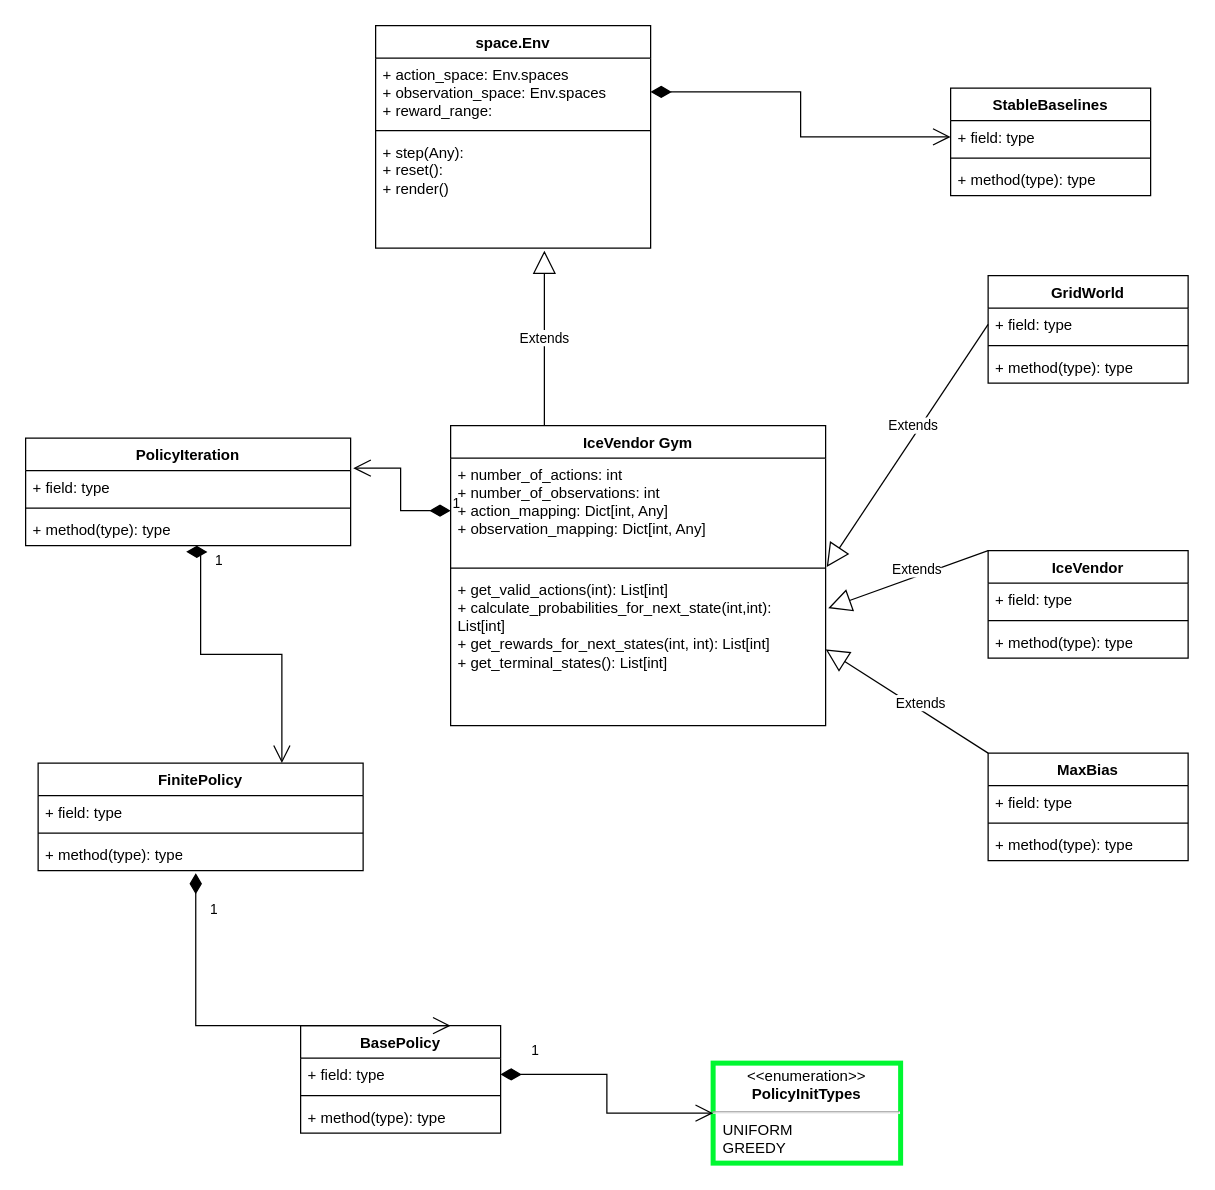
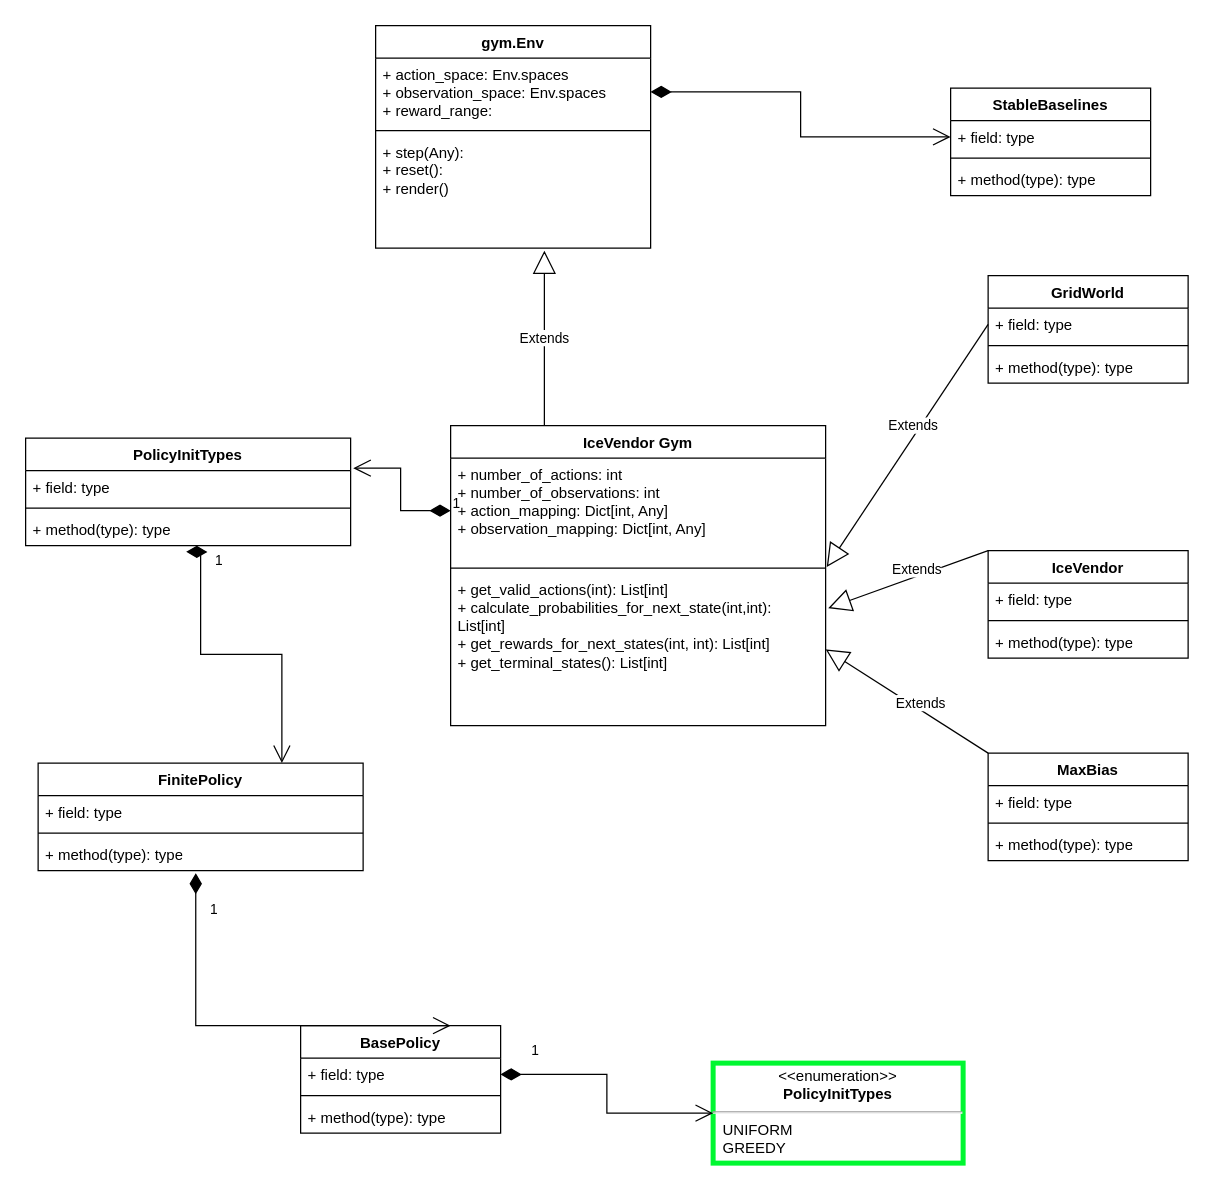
  <mxCell id="0" />
  <mxCell id="1" parent="0" />
- <mxCell id="2" value="space.Env" style="swimlane;fontStyle=1;align=center;verticalAlign=top;childLayout=stackLayout;horizontal=1;startSize=26;horizontalStack=0;resizeParent=1;resizeParentMax=0;resizeLast=0;collapsible=1;marginBottom=0;whiteSpace=wrap;html=1;" vertex="1" parent="1"><mxGeometry x="300" y="20" width="220" height="178" as="geometry" /></mxCell>
+ <mxCell id="2" value="gym.Env" style="swimlane;fontStyle=1;align=center;verticalAlign=top;childLayout=stackLayout;horizontal=1;startSize=26;horizontalStack=0;resizeParent=1;resizeParentMax=0;resizeLast=0;collapsible=1;marginBottom=0;whiteSpace=wrap;html=1;" vertex="1" parent="1"><mxGeometry x="300" y="20" width="220" height="178" as="geometry" /></mxCell>
  <mxCell id="3" value="+ action_space: Env.spaces&lt;br&gt;+ observation_space: Env.spaces&lt;br&gt;+ reward_range:&amp;nbsp;" style="text;strokeColor=none;fillColor=none;align=left;verticalAlign=top;spacingLeft=4;spacingRight=4;overflow=hidden;rotatable=0;points=[[0,0.5],[1,0.5]];portConstraint=eastwest;whiteSpace=wrap;html=1;" vertex="1" parent="2"><mxGeometry y="26" width="220" height="54" as="geometry" /></mxCell>
  <mxCell id="4" value="" style="line;strokeWidth=1;fillColor=none;align=left;verticalAlign=middle;spacingTop=-1;spacingLeft=3;spacingRight=3;rotatable=0;labelPosition=right;points=[];portConstraint=eastwest;strokeColor=inherit;" vertex="1" parent="2"><mxGeometry y="80" width="220" height="8" as="geometry" /></mxCell>
  <mxCell id="5" value="+ step(Any):&lt;br&gt;+ reset():&lt;br&gt;+ render()&amp;nbsp;" style="text;strokeColor=none;fillColor=none;align=left;verticalAlign=top;spacingLeft=4;spacingRight=4;overflow=hidden;rotatable=0;points=[[0,0.5],[1,0.5]];portConstraint=eastwest;whiteSpace=wrap;html=1;" vertex="1" parent="2"><mxGeometry y="88" width="220" height="90" as="geometry" /></mxCell>
  <mxCell id="6" value="IceVendor Gym" style="swimlane;fontStyle=1;align=center;verticalAlign=top;childLayout=stackLayout;horizontal=1;startSize=26;horizontalStack=0;resizeParent=1;resizeParentMax=0;resizeLast=0;collapsible=1;marginBottom=0;whiteSpace=wrap;html=1;" vertex="1" parent="1"><mxGeometry x="360" y="340" width="300" height="240" as="geometry" /></mxCell>
  <mxCell id="7" value="+ number_of_actions: int&lt;br&gt;+ number_of_observations: int&lt;br&gt;+ action_mapping: Dict[int, Any]&lt;br&gt;+ observation_mapping: Dict[int, Any]&lt;br&gt;" style="text;strokeColor=none;fillColor=none;align=left;verticalAlign=top;spacingLeft=4;spacingRight=4;overflow=hidden;rotatable=0;points=[[0,0.5],[1,0.5]];portConstraint=eastwest;whiteSpace=wrap;html=1;" vertex="1" parent="6"><mxGeometry y="26" width="300" height="84" as="geometry" /></mxCell>
  <mxCell id="8" value="" style="line;strokeWidth=1;fillColor=none;align=left;verticalAlign=middle;spacingTop=-1;spacingLeft=3;spacingRight=3;rotatable=0;labelPosition=right;points=[];portConstraint=eastwest;strokeColor=inherit;" vertex="1" parent="6"><mxGeometry y="110" width="300" height="8" as="geometry" /></mxCell>
  <mxCell id="9" value="+ get_valid_actions(int): List[int]&lt;br&gt;+ calculate_probabilities_for_next_state(int,int): List[int]&lt;br&gt;+ get_rewards_for_next_states(int, int): List[int]&lt;br&gt;+ get_terminal_states(): List[int]" style="text;strokeColor=none;fillColor=none;align=left;verticalAlign=top;spacingLeft=4;spacingRight=4;overflow=hidden;rotatable=0;points=[[0,0.5],[1,0.5]];portConstraint=eastwest;whiteSpace=wrap;html=1;" vertex="1" parent="6"><mxGeometry y="118" width="300" height="122" as="geometry" /></mxCell>
- <mxCell id="10" value="PolicyIteration" style="swimlane;fontStyle=1;align=center;verticalAlign=top;childLayout=stackLayout;horizontal=1;startSize=26;horizontalStack=0;resizeParent=1;resizeParentMax=0;resizeLast=0;collapsible=1;marginBottom=0;whiteSpace=wrap;html=1;" vertex="1" parent="1"><mxGeometry x="20" y="350" width="260" height="86" as="geometry" /></mxCell>
+ <mxCell id="10" value="PolicyInitTypes" style="swimlane;fontStyle=1;align=center;verticalAlign=top;childLayout=stackLayout;horizontal=1;startSize=26;horizontalStack=0;resizeParent=1;resizeParentMax=0;resizeLast=0;collapsible=1;marginBottom=0;whiteSpace=wrap;html=1;" vertex="1" parent="1"><mxGeometry x="20" y="350" width="260" height="86" as="geometry" /></mxCell>
  <mxCell id="11" value="+ field: type" style="text;strokeColor=none;fillColor=none;align=left;verticalAlign=top;spacingLeft=4;spacingRight=4;overflow=hidden;rotatable=0;points=[[0,0.5],[1,0.5]];portConstraint=eastwest;whiteSpace=wrap;html=1;" vertex="1" parent="10"><mxGeometry y="26" width="260" height="26" as="geometry" /></mxCell>
  <mxCell id="12" value="" style="line;strokeWidth=1;fillColor=none;align=left;verticalAlign=middle;spacingTop=-1;spacingLeft=3;spacingRight=3;rotatable=0;labelPosition=right;points=[];portConstraint=eastwest;strokeColor=inherit;" vertex="1" parent="10"><mxGeometry y="52" width="260" height="8" as="geometry" /></mxCell>
  <mxCell id="13" value="+ method(type): type" style="text;strokeColor=none;fillColor=none;align=left;verticalAlign=top;spacingLeft=4;spacingRight=4;overflow=hidden;rotatable=0;points=[[0,0.5],[1,0.5]];portConstraint=eastwest;whiteSpace=wrap;html=1;" vertex="1" parent="10"><mxGeometry y="60" width="260" height="26" as="geometry" /></mxCell>
  <mxCell id="14" value="BasePolicy" style="swimlane;fontStyle=1;align=center;verticalAlign=top;childLayout=stackLayout;horizontal=1;startSize=26;horizontalStack=0;resizeParent=1;resizeParentMax=0;resizeLast=0;collapsible=1;marginBottom=0;whiteSpace=wrap;html=1;" vertex="1" parent="1"><mxGeometry x="240" y="820" width="160" height="86" as="geometry" /></mxCell>
  <mxCell id="15" value="+ field: type" style="text;strokeColor=none;fillColor=none;align=left;verticalAlign=top;spacingLeft=4;spacingRight=4;overflow=hidden;rotatable=0;points=[[0,0.5],[1,0.5]];portConstraint=eastwest;whiteSpace=wrap;html=1;" vertex="1" parent="14"><mxGeometry y="26" width="160" height="26" as="geometry" /></mxCell>
  <mxCell id="16" value="" style="line;strokeWidth=1;fillColor=none;align=left;verticalAlign=middle;spacingTop=-1;spacingLeft=3;spacingRight=3;rotatable=0;labelPosition=right;points=[];portConstraint=eastwest;strokeColor=inherit;" vertex="1" parent="14"><mxGeometry y="52" width="160" height="8" as="geometry" /></mxCell>
  <mxCell id="17" value="+ method(type): type" style="text;strokeColor=none;fillColor=none;align=left;verticalAlign=top;spacingLeft=4;spacingRight=4;overflow=hidden;rotatable=0;points=[[0,0.5],[1,0.5]];portConstraint=eastwest;whiteSpace=wrap;html=1;" vertex="1" parent="14"><mxGeometry y="60" width="160" height="26" as="geometry" /></mxCell>
  <mxCell id="18" value="GridWorld" style="swimlane;fontStyle=1;align=center;verticalAlign=top;childLayout=stackLayout;horizontal=1;startSize=26;horizontalStack=0;resizeParent=1;resizeParentMax=0;resizeLast=0;collapsible=1;marginBottom=0;whiteSpace=wrap;html=1;" vertex="1" parent="1"><mxGeometry x="790" y="220" width="160" height="86" as="geometry" /></mxCell>
  <mxCell id="19" value="+ field: type" style="text;strokeColor=none;fillColor=none;align=left;verticalAlign=top;spacingLeft=4;spacingRight=4;overflow=hidden;rotatable=0;points=[[0,0.5],[1,0.5]];portConstraint=eastwest;whiteSpace=wrap;html=1;" vertex="1" parent="18"><mxGeometry y="26" width="160" height="26" as="geometry" /></mxCell>
  <mxCell id="20" value="" style="line;strokeWidth=1;fillColor=none;align=left;verticalAlign=middle;spacingTop=-1;spacingLeft=3;spacingRight=3;rotatable=0;labelPosition=right;points=[];portConstraint=eastwest;strokeColor=inherit;" vertex="1" parent="18"><mxGeometry y="52" width="160" height="8" as="geometry" /></mxCell>
  <mxCell id="21" value="+ method(type): type" style="text;strokeColor=none;fillColor=none;align=left;verticalAlign=top;spacingLeft=4;spacingRight=4;overflow=hidden;rotatable=0;points=[[0,0.5],[1,0.5]];portConstraint=eastwest;whiteSpace=wrap;html=1;" vertex="1" parent="18"><mxGeometry y="60" width="160" height="26" as="geometry" /></mxCell>
  <mxCell id="22" value="Extends" style="endArrow=block;endSize=16;endFill=0;html=1;rounded=0;exitX=0;exitY=0.5;exitDx=0;exitDy=0;entryX=1.003;entryY=1.036;entryDx=0;entryDy=0;entryPerimeter=0;" edge="1" parent="1" source="19" target="7"><mxGeometry x="-0.136" y="-5" width="160" relative="1" as="geometry"><mxPoint x="720" y="410" as="sourcePoint" /><mxPoint x="880" y="410" as="targetPoint" /><mxPoint as="offset" /></mxGeometry></mxCell>
  <mxCell id="23" value="IceVendor" style="swimlane;fontStyle=1;align=center;verticalAlign=top;childLayout=stackLayout;horizontal=1;startSize=26;horizontalStack=0;resizeParent=1;resizeParentMax=0;resizeLast=0;collapsible=1;marginBottom=0;whiteSpace=wrap;html=1;" vertex="1" parent="1"><mxGeometry x="790" y="440" width="160" height="86" as="geometry" /></mxCell>
  <mxCell id="24" value="+ field: type" style="text;strokeColor=none;fillColor=none;align=left;verticalAlign=top;spacingLeft=4;spacingRight=4;overflow=hidden;rotatable=0;points=[[0,0.5],[1,0.5]];portConstraint=eastwest;whiteSpace=wrap;html=1;" vertex="1" parent="23"><mxGeometry y="26" width="160" height="26" as="geometry" /></mxCell>
  <mxCell id="25" value="" style="line;strokeWidth=1;fillColor=none;align=left;verticalAlign=middle;spacingTop=-1;spacingLeft=3;spacingRight=3;rotatable=0;labelPosition=right;points=[];portConstraint=eastwest;strokeColor=inherit;" vertex="1" parent="23"><mxGeometry y="52" width="160" height="8" as="geometry" /></mxCell>
  <mxCell id="26" value="+ method(type): type" style="text;strokeColor=none;fillColor=none;align=left;verticalAlign=top;spacingLeft=4;spacingRight=4;overflow=hidden;rotatable=0;points=[[0,0.5],[1,0.5]];portConstraint=eastwest;whiteSpace=wrap;html=1;" vertex="1" parent="23"><mxGeometry y="60" width="160" height="26" as="geometry" /></mxCell>
  <mxCell id="27" value="Extends" style="endArrow=block;endSize=16;endFill=0;html=1;rounded=0;exitX=0;exitY=0;exitDx=0;exitDy=0;entryX=1.007;entryY=0.23;entryDx=0;entryDy=0;entryPerimeter=0;" edge="1" parent="1" source="23" target="9"><mxGeometry x="-0.136" y="-5" width="160" relative="1" as="geometry"><mxPoint x="800" y="269" as="sourcePoint" /><mxPoint x="671" y="463" as="targetPoint" /><mxPoint as="offset" /></mxGeometry></mxCell>
  <mxCell id="28" value="MaxBias" style="swimlane;fontStyle=1;align=center;verticalAlign=top;childLayout=stackLayout;horizontal=1;startSize=26;horizontalStack=0;resizeParent=1;resizeParentMax=0;resizeLast=0;collapsible=1;marginBottom=0;whiteSpace=wrap;html=1;" vertex="1" parent="1"><mxGeometry x="790" y="602" width="160" height="86" as="geometry" /></mxCell>
  <mxCell id="29" value="+ field: type" style="text;strokeColor=none;fillColor=none;align=left;verticalAlign=top;spacingLeft=4;spacingRight=4;overflow=hidden;rotatable=0;points=[[0,0.5],[1,0.5]];portConstraint=eastwest;whiteSpace=wrap;html=1;" vertex="1" parent="28"><mxGeometry y="26" width="160" height="26" as="geometry" /></mxCell>
  <mxCell id="30" value="" style="line;strokeWidth=1;fillColor=none;align=left;verticalAlign=middle;spacingTop=-1;spacingLeft=3;spacingRight=3;rotatable=0;labelPosition=right;points=[];portConstraint=eastwest;strokeColor=inherit;" vertex="1" parent="28"><mxGeometry y="52" width="160" height="8" as="geometry" /></mxCell>
  <mxCell id="31" value="+ method(type): type" style="text;strokeColor=none;fillColor=none;align=left;verticalAlign=top;spacingLeft=4;spacingRight=4;overflow=hidden;rotatable=0;points=[[0,0.5],[1,0.5]];portConstraint=eastwest;whiteSpace=wrap;html=1;" vertex="1" parent="28"><mxGeometry y="60" width="160" height="26" as="geometry" /></mxCell>
  <mxCell id="32" value="Extends" style="endArrow=block;endSize=16;endFill=0;html=1;rounded=0;exitX=0;exitY=0;exitDx=0;exitDy=0;entryX=1;entryY=0.5;entryDx=0;entryDy=0;" edge="1" parent="1" source="28" target="9"><mxGeometry x="-0.136" y="-5" width="160" relative="1" as="geometry"><mxPoint x="800" y="450" as="sourcePoint" /><mxPoint x="672" y="496" as="targetPoint" /><mxPoint as="offset" /></mxGeometry></mxCell>
  <mxCell id="33" value="FinitePolicy" style="swimlane;fontStyle=1;align=center;verticalAlign=top;childLayout=stackLayout;horizontal=1;startSize=26;horizontalStack=0;resizeParent=1;resizeParentMax=0;resizeLast=0;collapsible=1;marginBottom=0;whiteSpace=wrap;html=1;" vertex="1" parent="1"><mxGeometry x="30" y="610" width="260" height="86" as="geometry" /></mxCell>
  <mxCell id="34" value="+ field: type" style="text;strokeColor=none;fillColor=none;align=left;verticalAlign=top;spacingLeft=4;spacingRight=4;overflow=hidden;rotatable=0;points=[[0,0.5],[1,0.5]];portConstraint=eastwest;whiteSpace=wrap;html=1;" vertex="1" parent="33"><mxGeometry y="26" width="260" height="26" as="geometry" /></mxCell>
  <mxCell id="35" value="" style="line;strokeWidth=1;fillColor=none;align=left;verticalAlign=middle;spacingTop=-1;spacingLeft=3;spacingRight=3;rotatable=0;labelPosition=right;points=[];portConstraint=eastwest;strokeColor=inherit;" vertex="1" parent="33"><mxGeometry y="52" width="260" height="8" as="geometry" /></mxCell>
  <mxCell id="36" value="+ method(type): type" style="text;strokeColor=none;fillColor=none;align=left;verticalAlign=top;spacingLeft=4;spacingRight=4;overflow=hidden;rotatable=0;points=[[0,0.5],[1,0.5]];portConstraint=eastwest;whiteSpace=wrap;html=1;" vertex="1" parent="33"><mxGeometry y="60" width="260" height="26" as="geometry" /></mxCell>
  <mxCell id="37" value="1" style="endArrow=open;html=1;endSize=12;startArrow=diamondThin;startSize=14;startFill=1;edgeStyle=orthogonalEdgeStyle;align=left;verticalAlign=bottom;rounded=0;exitX=0;exitY=0.5;exitDx=0;exitDy=0;entryX=1.008;entryY=-0.077;entryDx=0;entryDy=0;entryPerimeter=0;" edge="1" parent="1" source="7" target="11"><mxGeometry x="-1" y="3" relative="1" as="geometry"><mxPoint x="260" y="490" as="sourcePoint" /><mxPoint x="420" y="490" as="targetPoint" /></mxGeometry></mxCell>
  <mxCell id="38" value="1" style="endArrow=open;html=1;endSize=12;startArrow=diamondThin;startSize=14;startFill=1;edgeStyle=orthogonalEdgeStyle;align=left;verticalAlign=bottom;rounded=0;exitX=0.494;exitY=1.192;exitDx=0;exitDy=0;entryX=0.75;entryY=0;entryDx=0;entryDy=0;exitPerimeter=0;" edge="1" parent="1" source="13" target="33"><mxGeometry x="-0.769" y="10" relative="1" as="geometry"><mxPoint x="370" y="418" as="sourcePoint" /><mxPoint x="292" y="384" as="targetPoint" /><Array as="points"><mxPoint x="160" y="441" /><mxPoint x="160" y="523" /><mxPoint x="225" y="523" /></Array><mxPoint as="offset" /></mxGeometry></mxCell>
  <mxCell id="39" value="1" style="endArrow=open;html=1;endSize=12;startArrow=diamondThin;startSize=14;startFill=1;edgeStyle=orthogonalEdgeStyle;align=left;verticalAlign=bottom;rounded=0;exitX=0.485;exitY=1.077;exitDx=0;exitDy=0;entryX=0.75;entryY=0;entryDx=0;entryDy=0;exitPerimeter=0;" edge="1" parent="1" source="36" target="14"><mxGeometry x="-0.769" y="10" relative="1" as="geometry"><mxPoint x="170" y="883" as="sourcePoint" /><mxPoint x="170" y="710" as="targetPoint" /><mxPoint as="offset" /><Array as="points"><mxPoint x="156" y="820" /></Array></mxGeometry></mxCell>
- <mxCell id="40" value="&lt;p style=&quot;margin:0px;margin-top:4px;text-align:center;&quot;&gt;&amp;lt;&amp;lt;enumeration&amp;gt;&amp;gt;&lt;br&gt;&lt;b&gt;PolicyInitTypes&lt;/b&gt;&lt;/p&gt;&lt;hr&gt;&lt;p style=&quot;margin:0px;margin-left:8px;text-align:left;&quot;&gt;UNIFORM&lt;br&gt;GREEDY&lt;/p&gt;&lt;p style=&quot;margin:0px;margin-left:8px;text-align:left;&quot;&gt;&lt;br&gt;&lt;/p&gt;&lt;p style=&quot;margin:0px;margin-left:8px;text-align:left;&quot;&gt;&lt;br&gt;&lt;/p&gt;" style="shape=rect;html=1;overflow=fill;whiteSpace=wrap;strokeColor=#00F731;strokeWidth=4;perimeterSpacing=0;" vertex="1" parent="1"><mxGeometry x="570" y="850" width="150" height="80" as="geometry" /></mxCell>
+ <mxCell id="40" value="&lt;p style=&quot;margin:0px;margin-top:4px;text-align:center;&quot;&gt;&amp;lt;&amp;lt;enumeration&amp;gt;&amp;gt;&lt;br&gt;&lt;b&gt;PolicyInitTypes&lt;/b&gt;&lt;/p&gt;&lt;hr&gt;&lt;p style=&quot;margin:0px;margin-left:8px;text-align:left;&quot;&gt;UNIFORM&lt;br&gt;GREEDY&lt;/p&gt;&lt;p style=&quot;margin:0px;margin-left:8px;text-align:left;&quot;&gt;&lt;br&gt;&lt;/p&gt;&lt;p style=&quot;margin:0px;margin-left:8px;text-align:left;&quot;&gt;&lt;br&gt;&lt;/p&gt;" style="shape=rect;html=1;overflow=fill;whiteSpace=wrap;strokeColor=#00F731;strokeWidth=4;perimeterSpacing=0;" vertex="1" parent="1"><mxGeometry x="570" y="850" width="200" height="80" as="geometry" /></mxCell>
  <mxCell id="41" value="1" style="endArrow=open;html=1;endSize=12;startArrow=diamondThin;startSize=14;startFill=1;edgeStyle=orthogonalEdgeStyle;align=left;verticalAlign=bottom;rounded=0;exitX=1;exitY=0.5;exitDx=0;exitDy=0;entryX=0;entryY=0.5;entryDx=0;entryDy=0;" edge="1" parent="1" source="15" target="40"><mxGeometry x="-0.769" y="10" relative="1" as="geometry"><mxPoint x="330" y="830" as="sourcePoint" /><mxPoint x="175" y="706" as="targetPoint" /><mxPoint as="offset" /></mxGeometry></mxCell>
  <mxCell id="42" value="StableBaselines" style="swimlane;fontStyle=1;align=center;verticalAlign=top;childLayout=stackLayout;horizontal=1;startSize=26;horizontalStack=0;resizeParent=1;resizeParentMax=0;resizeLast=0;collapsible=1;marginBottom=0;whiteSpace=wrap;html=1;" vertex="1" parent="1"><mxGeometry x="760" y="70" width="160" height="86" as="geometry" /></mxCell>
  <mxCell id="43" value="+ field: type" style="text;strokeColor=none;fillColor=none;align=left;verticalAlign=top;spacingLeft=4;spacingRight=4;overflow=hidden;rotatable=0;points=[[0,0.5],[1,0.5]];portConstraint=eastwest;whiteSpace=wrap;html=1;" vertex="1" parent="42"><mxGeometry y="26" width="160" height="26" as="geometry" /></mxCell>
  <mxCell id="44" value="" style="line;strokeWidth=1;fillColor=none;align=left;verticalAlign=middle;spacingTop=-1;spacingLeft=3;spacingRight=3;rotatable=0;labelPosition=right;points=[];portConstraint=eastwest;strokeColor=inherit;" vertex="1" parent="42"><mxGeometry y="52" width="160" height="8" as="geometry" /></mxCell>
  <mxCell id="45" value="+ method(type): type" style="text;strokeColor=none;fillColor=none;align=left;verticalAlign=top;spacingLeft=4;spacingRight=4;overflow=hidden;rotatable=0;points=[[0,0.5],[1,0.5]];portConstraint=eastwest;whiteSpace=wrap;html=1;" vertex="1" parent="42"><mxGeometry y="60" width="160" height="26" as="geometry" /></mxCell>
  <mxCell id="46" style="edgeStyle=orthogonalEdgeStyle;rounded=0;orthogonalLoop=1;jettySize=auto;html=1;entryX=0;entryY=0.5;entryDx=0;entryDy=0;endArrow=open;align=left;verticalAlign=bottom;endSize=12;startArrow=diamondThin;startSize=14;startFill=1;" edge="1" parent="1" source="3" target="43"><mxGeometry relative="1" as="geometry" /></mxCell>
  <mxCell id="47" value="Extends" style="endArrow=block;endSize=16;endFill=0;html=1;rounded=0;exitX=0.25;exitY=0;exitDx=0;exitDy=0;" edge="1" parent="1" source="6"><mxGeometry width="160" relative="1" as="geometry"><mxPoint x="290" y="280" as="sourcePoint" /><mxPoint x="435" y="200" as="targetPoint" /></mxGeometry></mxCell>
